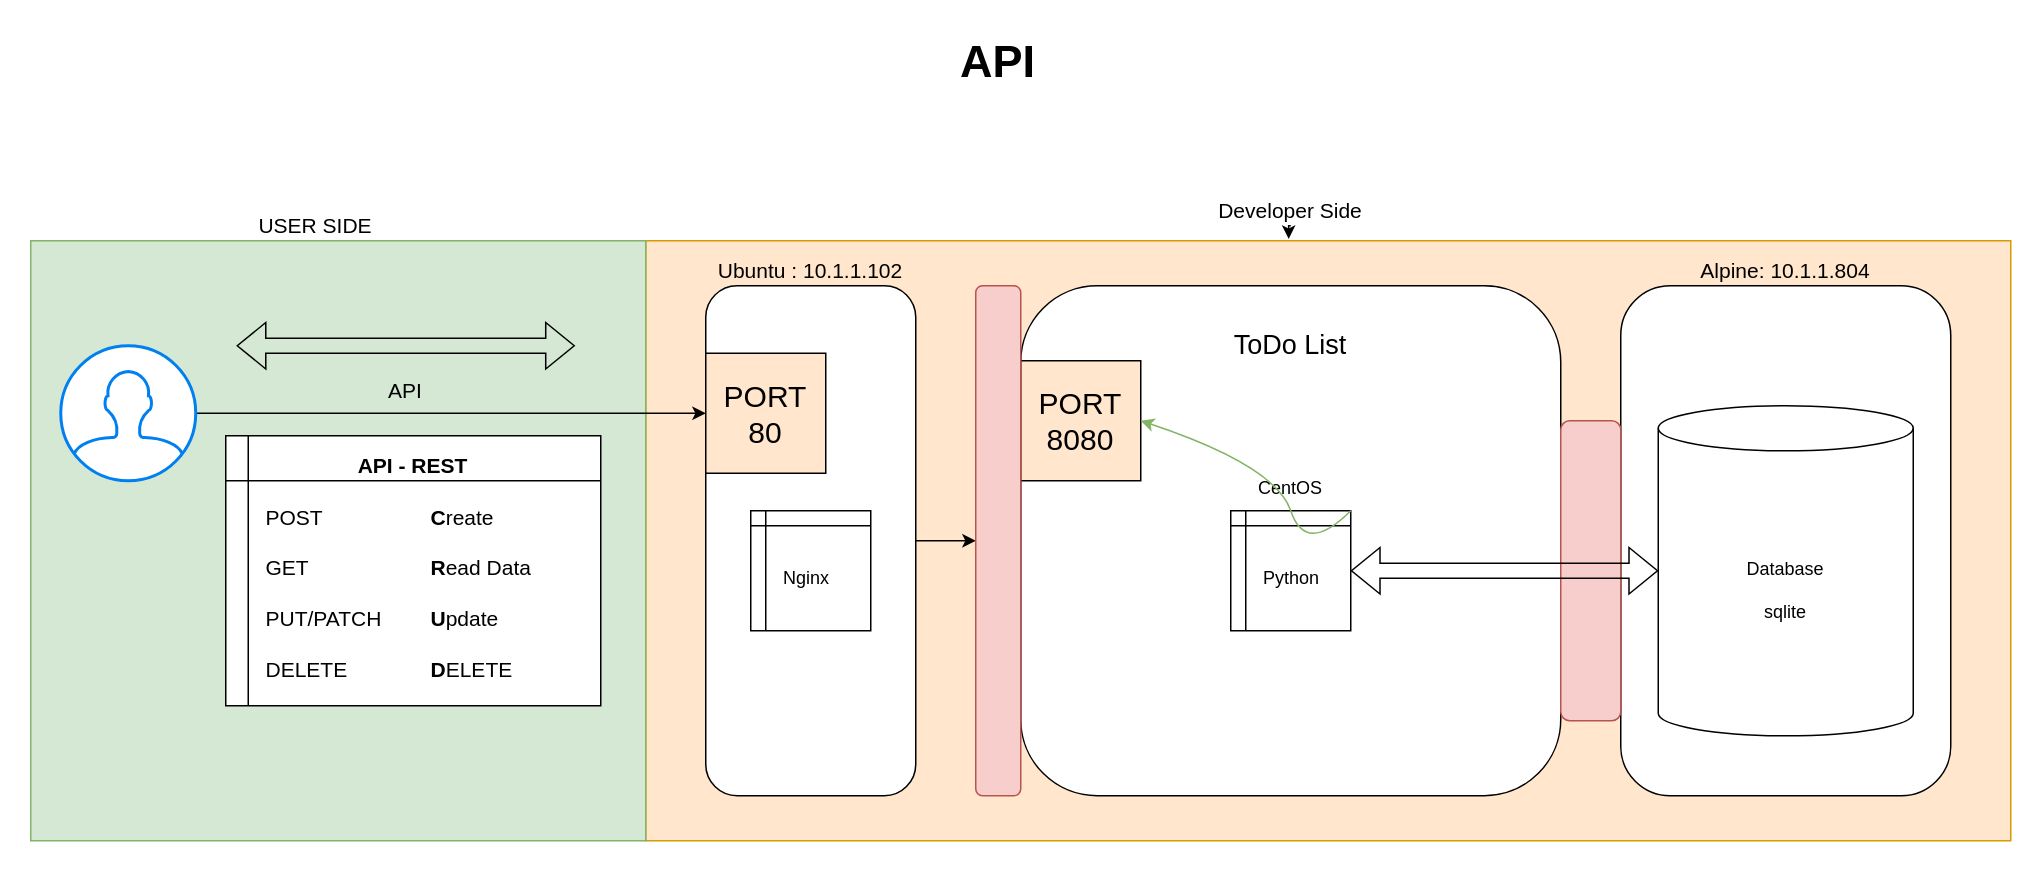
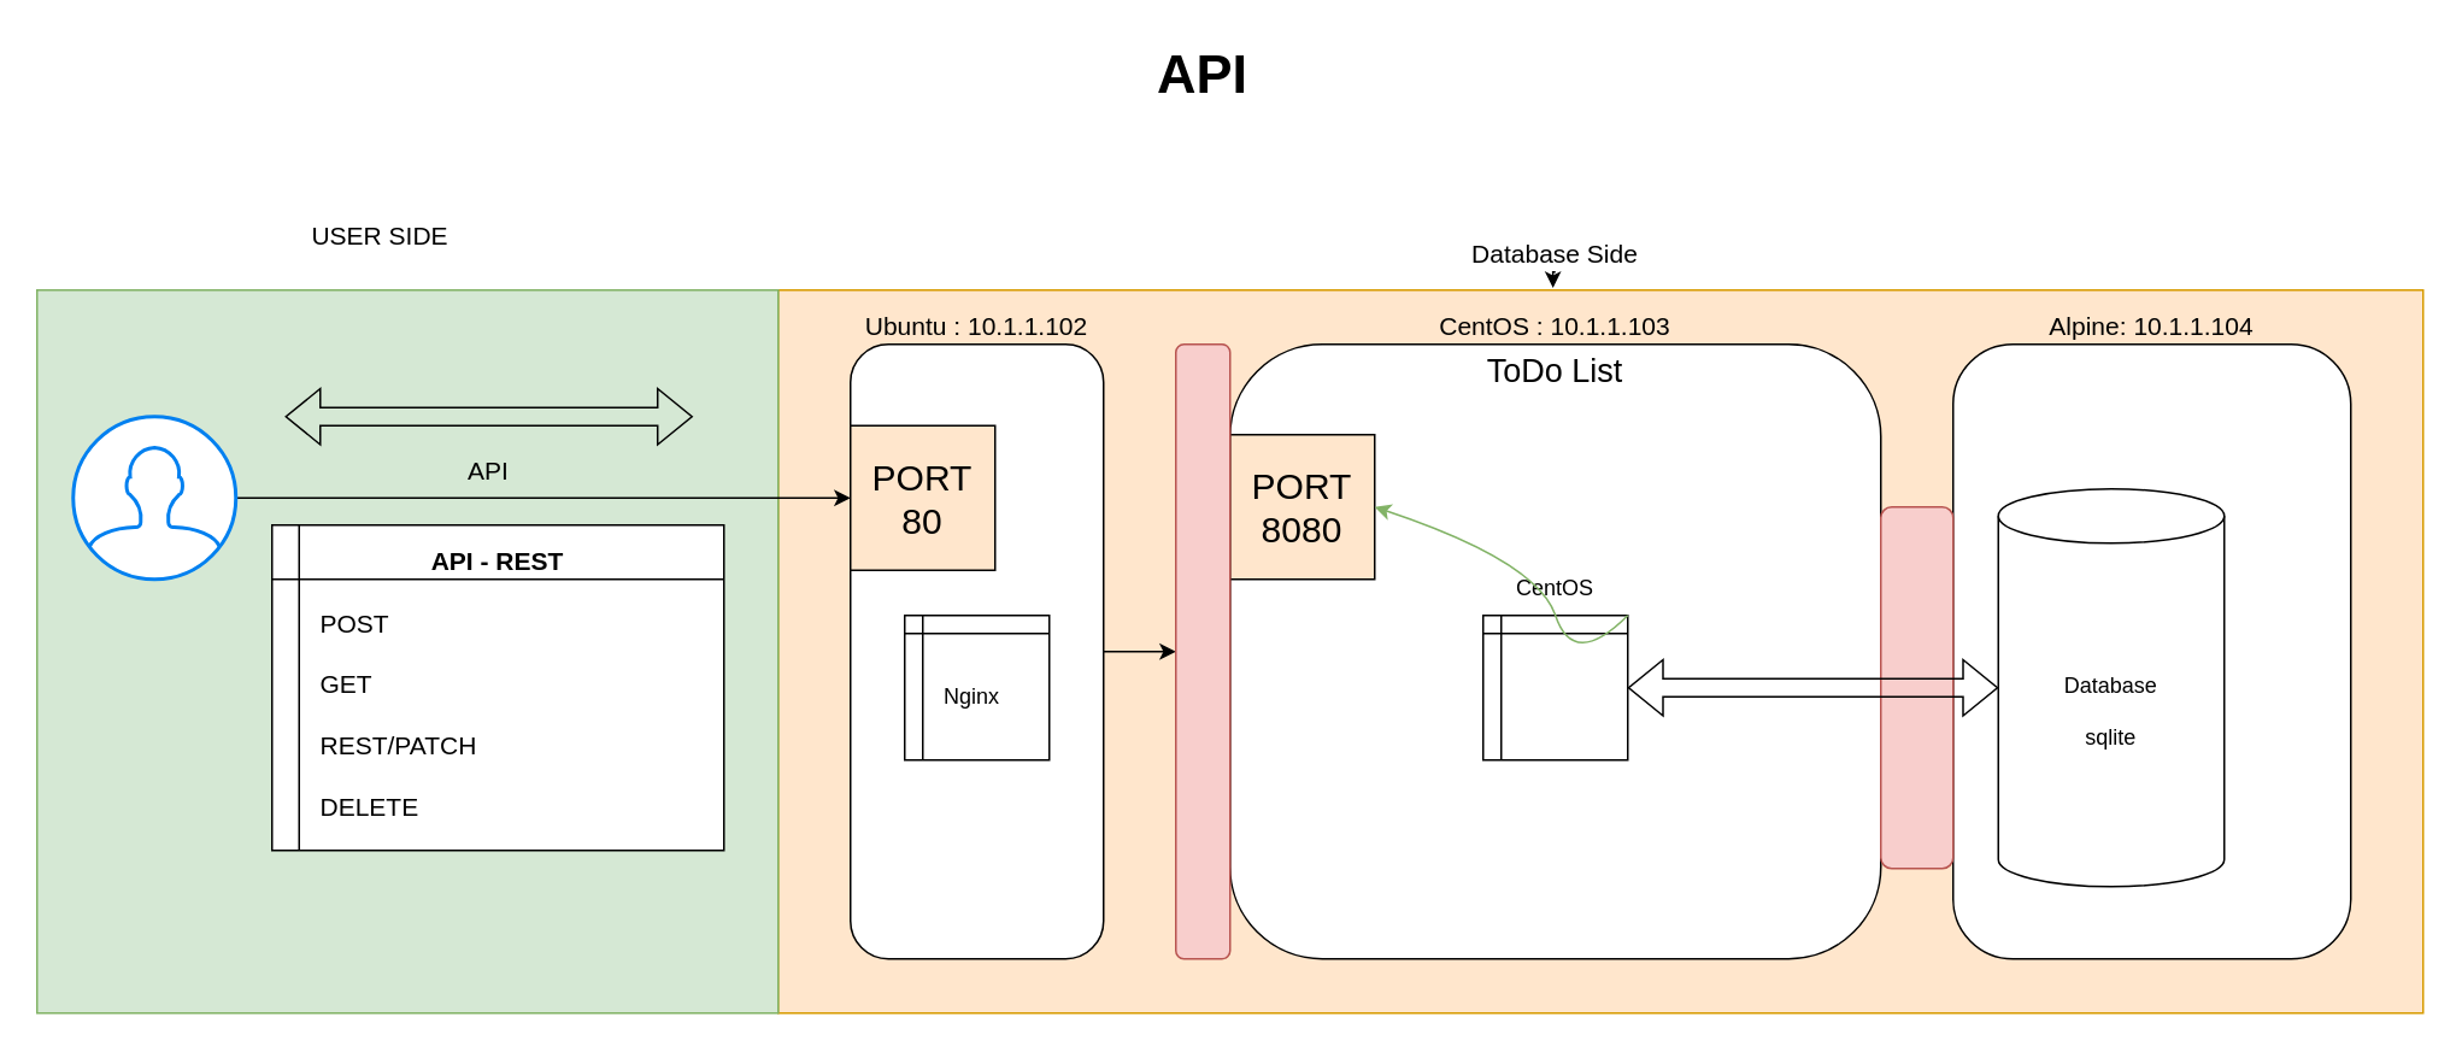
  <mxCell id="0" />
  <mxCell id="1" parent="0" />
  <mxCell id="2" value="" style="rounded=0;whiteSpace=wrap;html=1;fillColor=#ffe6cc;strokeColor=#d79b00;" vertex="1" parent="1"><mxGeometry x="430" y="160" width="910" height="400" as="geometry" /></mxCell>
  <mxCell id="3" value="" style="rounded=1;whiteSpace=wrap;html=1;" vertex="1" parent="1"><mxGeometry x="1080" y="190" width="220" height="340" as="geometry" /></mxCell>
- <mxCell id="4" value="&lt;span style=&quot;font-size: 14px;&quot;&gt;Alpine: 10.1.1.804&lt;/span&gt;" style="text;html=1;strokeColor=none;fillColor=none;align=center;verticalAlign=middle;whiteSpace=wrap;rounded=0;" vertex="1" parent="1"><mxGeometry x="1095" y="170" width="190" height="20" as="geometry" /></mxCell>
+ <mxCell id="4" value="&lt;span style=&quot;font-size: 14px;&quot;&gt;Alpine: 10.1.1.104&lt;/span&gt;" style="text;html=1;strokeColor=none;fillColor=none;align=center;verticalAlign=middle;whiteSpace=wrap;rounded=0;" vertex="1" parent="1"><mxGeometry x="1095" y="170" width="190" height="20" as="geometry" /></mxCell>
  <mxCell id="5" value="" style="rounded=0;whiteSpace=wrap;html=1;fillColor=#d5e8d4;strokeColor=#82b366;" vertex="1" parent="1"><mxGeometry x="20" y="160" width="410" height="400" as="geometry" /></mxCell>
  <mxCell id="6" value="&lt;font style=&quot;font-size: 30px;&quot;&gt;&lt;b&gt;API&lt;/b&gt;&lt;/font&gt;" style="text;html=1;strokeColor=none;fillColor=none;align=center;verticalAlign=middle;whiteSpace=wrap;rounded=0;" vertex="1" parent="1"><mxGeometry x="580" y="20" width="170" height="40" as="geometry" /></mxCell>
  <mxCell id="7" value="" style="rounded=1;whiteSpace=wrap;html=1;" vertex="1" parent="1"><mxGeometry x="680" y="190" width="360" height="340" as="geometry" /></mxCell>
- <mxCell id="8" value="Database&lt;br&gt;&lt;br&gt;sqlite" style="shape=cylinder3;whiteSpace=wrap;html=1;boundedLbl=1;backgroundOutline=1;size=15;" vertex="1" parent="1"><mxGeometry x="1105" y="270" width="170" height="220" as="geometry" /></mxCell>
+ <mxCell id="8" value="Database&lt;br&gt;&lt;br&gt;sqlite" style="shape=cylinder3;whiteSpace=wrap;html=1;boundedLbl=1;backgroundOutline=1;size=15;" vertex="1" parent="1"><mxGeometry x="1105" y="270" width="125" height="220" as="geometry" /></mxCell>
  <mxCell id="9" value="" style="shape=internalStorage;whiteSpace=wrap;html=1;backgroundOutline=1;dx=10;dy=10;" vertex="1" parent="1"><mxGeometry x="820" y="340" width="80" height="80" as="geometry" /></mxCell>
  <mxCell id="10" value="CentOS" style="text;html=1;strokeColor=none;fillColor=none;align=center;verticalAlign=middle;whiteSpace=wrap;rounded=0;" vertex="1" parent="1"><mxGeometry x="830" y="310" width="60" height="30" as="geometry" /></mxCell>
  <mxCell id="11" value="&lt;font style=&quot;font-size: 20px;&quot;&gt;PORT&lt;br&gt;8080&lt;/font&gt;" style="whiteSpace=wrap;html=1;aspect=fixed;fillColor=#ffe6cc;" vertex="1" parent="1"><mxGeometry x="680" y="240" width="80" height="80" as="geometry" /></mxCell>
  <mxCell id="12" value="" style="curved=1;endArrow=classic;html=1;rounded=0;exitX=1;exitY=0;exitDx=0;exitDy=0;entryX=1;entryY=0.5;entryDx=0;entryDy=0;fillColor=#d5e8d4;strokeColor=#82b366;" edge="1" parent="1" source="9" target="11"><mxGeometry width="50" height="50" relative="1" as="geometry"><mxPoint x="750" y="330" as="sourcePoint" /><mxPoint x="800" y="280" as="targetPoint" /><Array as="points"><mxPoint x="870" y="370" /><mxPoint x="850" y="310" /></Array></mxGeometry></mxCell>
  <mxCell id="13" style="edgeStyle=orthogonalEdgeStyle;rounded=0;orthogonalLoop=1;jettySize=auto;html=1;entryX=0;entryY=0.25;entryDx=0;entryDy=0;" edge="1" parent="1" source="14" target="27"><mxGeometry relative="1" as="geometry"><mxPoint x="450" y="275" as="targetPoint" /></mxGeometry></mxCell>
  <mxCell id="14" value="" style="html=1;verticalLabelPosition=bottom;align=center;labelBackgroundColor=#ffffff;verticalAlign=top;strokeWidth=2;strokeColor=#0080F0;shadow=0;dashed=0;shape=mxgraph.ios7.icons.user;" vertex="1" parent="1"><mxGeometry x="40" y="230" width="90" height="90" as="geometry" /></mxCell>
- <mxCell id="15" value="&lt;font style=&quot;font-size: 18px;&quot;&gt;ToDo List&lt;/font&gt;" style="text;html=1;strokeColor=none;fillColor=none;align=center;verticalAlign=middle;whiteSpace=wrap;rounded=0;" vertex="1" parent="1"><mxGeometry x="780" y="215" width="160" height="30" as="geometry" /></mxCell>
+ <mxCell id="15" value="&lt;font style=&quot;font-size: 18px;&quot;&gt;ToDo List&lt;/font&gt;" style="text;html=1;strokeColor=none;fillColor=none;align=center;verticalAlign=middle;whiteSpace=wrap;rounded=0;" vertex="1" parent="1"><mxGeometry x="780" y="190" width="160" height="30" as="geometry" /></mxCell>
  <mxCell id="16" value="&lt;font style=&quot;font-size: 14px;&quot;&gt;API&lt;/font&gt;" style="text;html=1;strokeColor=none;fillColor=none;align=center;verticalAlign=middle;whiteSpace=wrap;rounded=0;" vertex="1" parent="1"><mxGeometry x="210" y="250" width="120" height="20" as="geometry" /></mxCell>
  <mxCell id="17" value="" style="shape=internalStorage;whiteSpace=wrap;html=1;backgroundOutline=1;dx=15;dy=30;" vertex="1" parent="1"><mxGeometry x="150" y="290" width="250" height="180" as="geometry" /></mxCell>
  <mxCell id="18" value="&lt;span style=&quot;font-size: 14px;&quot;&gt;&lt;b&gt;API - REST&lt;/b&gt;&lt;/span&gt;" style="text;html=1;strokeColor=none;fillColor=none;align=center;verticalAlign=middle;whiteSpace=wrap;rounded=0;" vertex="1" parent="1"><mxGeometry x="225" y="300" width="100" height="20" as="geometry" /></mxCell>
- <mxCell id="19" value="&lt;font style=&quot;font-size: 14px;&quot;&gt;POST&lt;br&gt;&lt;br&gt;GET&lt;br&gt;&lt;br&gt;PUT/PATCH&lt;br&gt;&lt;br&gt;DELETE&lt;br&gt;&lt;/font&gt;" style="text;html=1;strokeColor=none;fillColor=none;align=left;verticalAlign=middle;whiteSpace=wrap;rounded=0;" vertex="1" parent="1"><mxGeometry x="175" y="330" width="95" height="130" as="geometry" /></mxCell>
- <mxCell id="20" value="&lt;font style=&quot;font-size: 14px;&quot;&gt;&lt;b&gt;C&lt;/b&gt;reate&lt;br&gt;&lt;br&gt;&lt;b&gt;R&lt;/b&gt;ead Data&lt;br style=&quot;border-color: var(--border-color);&quot;&gt;&lt;br&gt;&lt;b&gt;U&lt;/b&gt;pdate&lt;br&gt;&lt;br&gt;&lt;b&gt;D&lt;/b&gt;ELETE&lt;br&gt;&lt;/font&gt;" style="text;html=1;strokeColor=none;fillColor=none;align=left;verticalAlign=middle;whiteSpace=wrap;rounded=0;" vertex="1" parent="1"><mxGeometry x="285" y="330" width="80" height="130" as="geometry" /></mxCell>
- <mxCell id="21" value="Python" style="text;html=1;strokeColor=none;fillColor=none;align=left;verticalAlign=middle;whiteSpace=wrap;rounded=0;" vertex="1" parent="1"><mxGeometry x="840" y="350" width="50" height="70" as="geometry" /></mxCell>
+ <mxCell id="19" value="&lt;font style=&quot;font-size: 14px;&quot;&gt;POST&lt;br&gt;&lt;br&gt;GET&lt;br&gt;&lt;br&gt;REST/PATCH&lt;br&gt;&lt;br&gt;DELETE&lt;br&gt;&lt;/font&gt;" style="text;html=1;strokeColor=none;fillColor=none;align=left;verticalAlign=middle;whiteSpace=wrap;rounded=0;" vertex="1" parent="1"><mxGeometry x="175" y="330" width="95" height="130" as="geometry" /></mxCell>
  <mxCell id="22" value="" style="shape=flexArrow;endArrow=classic;startArrow=classic;html=1;rounded=0;" edge="1" parent="1"><mxGeometry width="100" height="100" relative="1" as="geometry"><mxPoint x="157.19" y="230" as="sourcePoint" /><mxPoint x="382.81" y="230" as="targetPoint" /></mxGeometry></mxCell>
- <mxCell id="23" value="&lt;font style=&quot;font-size: 14px;&quot;&gt;USER SIDE&lt;/font&gt;" style="text;html=1;strokeColor=none;fillColor=none;align=center;verticalAlign=middle;whiteSpace=wrap;rounded=0;" vertex="1" parent="1"><mxGeometry x="150" y="140" width="120" height="20" as="geometry" /></mxCell>
+ <mxCell id="23" value="&lt;font style=&quot;font-size: 14px;&quot;&gt;USER SIDE&lt;/font&gt;" style="text;html=1;strokeColor=none;fillColor=none;align=center;verticalAlign=middle;whiteSpace=wrap;rounded=0;" vertex="1" parent="1"><mxGeometry x="150" y="120" width="120" height="20" as="geometry" /></mxCell>
  <mxCell id="24" style="edgeStyle=orthogonalEdgeStyle;rounded=0;orthogonalLoop=1;jettySize=auto;html=1;exitX=0.5;exitY=1;exitDx=0;exitDy=0;entryX=0.471;entryY=-0.003;entryDx=0;entryDy=0;entryPerimeter=0;" edge="1" parent="1" source="25" target="2"><mxGeometry relative="1" as="geometry" /></mxCell>
- <mxCell id="25" value="&lt;span style=&quot;font-size: 14px;&quot;&gt;Developer Side&lt;/span&gt;" style="text;html=1;strokeColor=none;fillColor=none;align=center;verticalAlign=middle;whiteSpace=wrap;rounded=0;" vertex="1" parent="1"><mxGeometry x="800" y="130" width="120" height="20" as="geometry" /></mxCell>
+ <mxCell id="25" value="&lt;span style=&quot;font-size: 14px;&quot;&gt;Database Side&lt;/span&gt;" style="text;html=1;strokeColor=none;fillColor=none;align=center;verticalAlign=middle;whiteSpace=wrap;rounded=0;" vertex="1" parent="1"><mxGeometry x="800" y="130" width="120" height="20" as="geometry" /></mxCell>
  <mxCell id="26" style="edgeStyle=orthogonalEdgeStyle;rounded=0;orthogonalLoop=1;jettySize=auto;html=1;exitX=1;exitY=0.5;exitDx=0;exitDy=0;" edge="1" parent="1" source="27" target="31"><mxGeometry relative="1" as="geometry" /></mxCell>
  <mxCell id="27" value="" style="rounded=1;whiteSpace=wrap;html=1;" vertex="1" parent="1"><mxGeometry x="470" y="190" width="140" height="340" as="geometry" /></mxCell>
+ <mxCell id="28" value="&lt;span style=&quot;font-size: 14px;&quot;&gt;CentOS : 10.1.1.103&lt;/span&gt;" style="text;html=1;strokeColor=none;fillColor=none;align=center;verticalAlign=middle;whiteSpace=wrap;rounded=0;" vertex="1" parent="1"><mxGeometry x="765" y="170" width="190" height="20" as="geometry" /></mxCell>
  <mxCell id="29" value="&lt;span style=&quot;font-size: 14px;&quot;&gt;Ubuntu : 10.1.1.102&lt;/span&gt;" style="text;html=1;strokeColor=none;fillColor=none;align=center;verticalAlign=middle;whiteSpace=wrap;rounded=0;" vertex="1" parent="1"><mxGeometry x="445" y="170" width="190" height="20" as="geometry" /></mxCell>
  <mxCell id="30" value="&lt;font style=&quot;font-size: 20px;&quot;&gt;PORT&lt;br&gt;80&lt;/font&gt;" style="whiteSpace=wrap;html=1;aspect=fixed;fillColor=#ffe6cc;" vertex="1" parent="1"><mxGeometry x="470" y="235" width="80" height="80" as="geometry" /></mxCell>
  <mxCell id="31" value="" style="rounded=1;whiteSpace=wrap;html=1;fillColor=#f8cecc;strokeColor=#b85450;" vertex="1" parent="1"><mxGeometry x="650" y="190" width="30" height="340" as="geometry" /></mxCell>
  <mxCell id="32" value="" style="rounded=1;whiteSpace=wrap;html=1;fillColor=#f8cecc;strokeColor=#b85450;" vertex="1" parent="1"><mxGeometry x="1040" y="280" width="40" height="200" as="geometry" /></mxCell>
  <mxCell id="33" value="" style="shape=flexArrow;endArrow=classic;startArrow=classic;html=1;rounded=0;exitX=1;exitY=0.5;exitDx=0;exitDy=0;entryX=0;entryY=0.5;entryDx=0;entryDy=0;entryPerimeter=0;" edge="1" parent="1" source="9" target="8"><mxGeometry width="100" height="100" relative="1" as="geometry"><mxPoint x="830" y="460" as="sourcePoint" /><mxPoint x="930" y="360" as="targetPoint" /></mxGeometry></mxCell>
  <mxCell id="34" value="" style="shape=internalStorage;whiteSpace=wrap;html=1;backgroundOutline=1;dx=10;dy=10;" vertex="1" parent="1"><mxGeometry x="500" y="340" width="80" height="80" as="geometry" /></mxCell>
  <mxCell id="35" value="Nginx" style="text;html=1;strokeColor=none;fillColor=none;align=left;verticalAlign=middle;whiteSpace=wrap;rounded=0;" vertex="1" parent="1"><mxGeometry x="520" y="350" width="50" height="70" as="geometry" /></mxCell>
